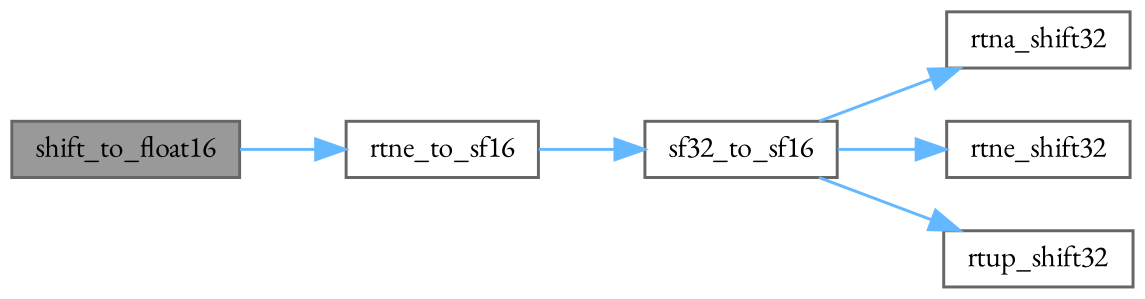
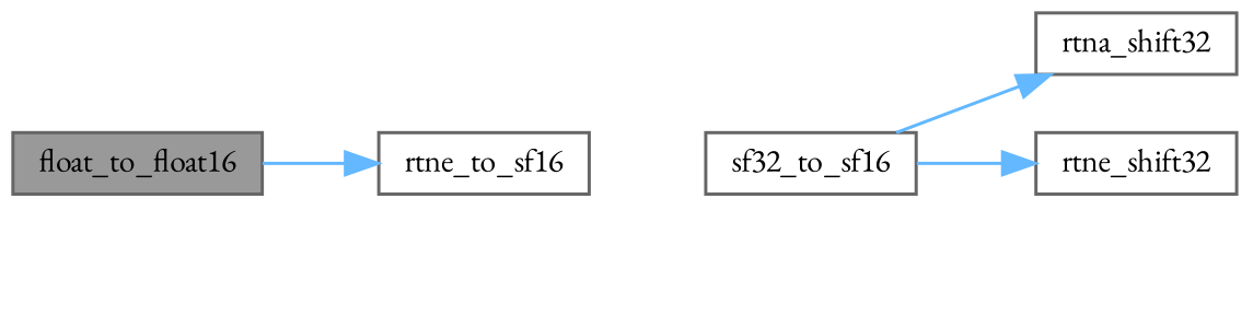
  digraph {
    fontname="EB Garamond"
    rankdir=LR
    node [color=grey40 fillcolor=white fontname="EB Garamond" fontsize=10 shape=box style=filled]
    edge [color=steelblue1 fontname="EB Garamond" fontsize=10 labelfontname=Helvetica labelfontsize=10 style=solid]
-   n1 [color=gray40 fillcolor=grey60 fontcolor=black height=0.2 label=shift_to_float16 width=0.4]
+   n1 [color=gray40 fillcolor=grey60 fontcolor=black height=0.2 label=float_to_float16 width=0.4]
    n2 [height=0.2 label=rtne_to_sf16 width=0.4]
    n3 [height=0.2 label=sf32_to_sf16 width=0.4]
    n4 [height=0.2 label=rtna_shift32 width=0.4]
    n5 [height=0.2 label=rtne_shift32 width=0.4]
-   n6 [height=0.2 label=rtup_shift32 width=0.4]
    n1 -> n2
-   n2 -> n3
    n3 -> n4
    n3 -> n5
-   n3 -> n6
  }
